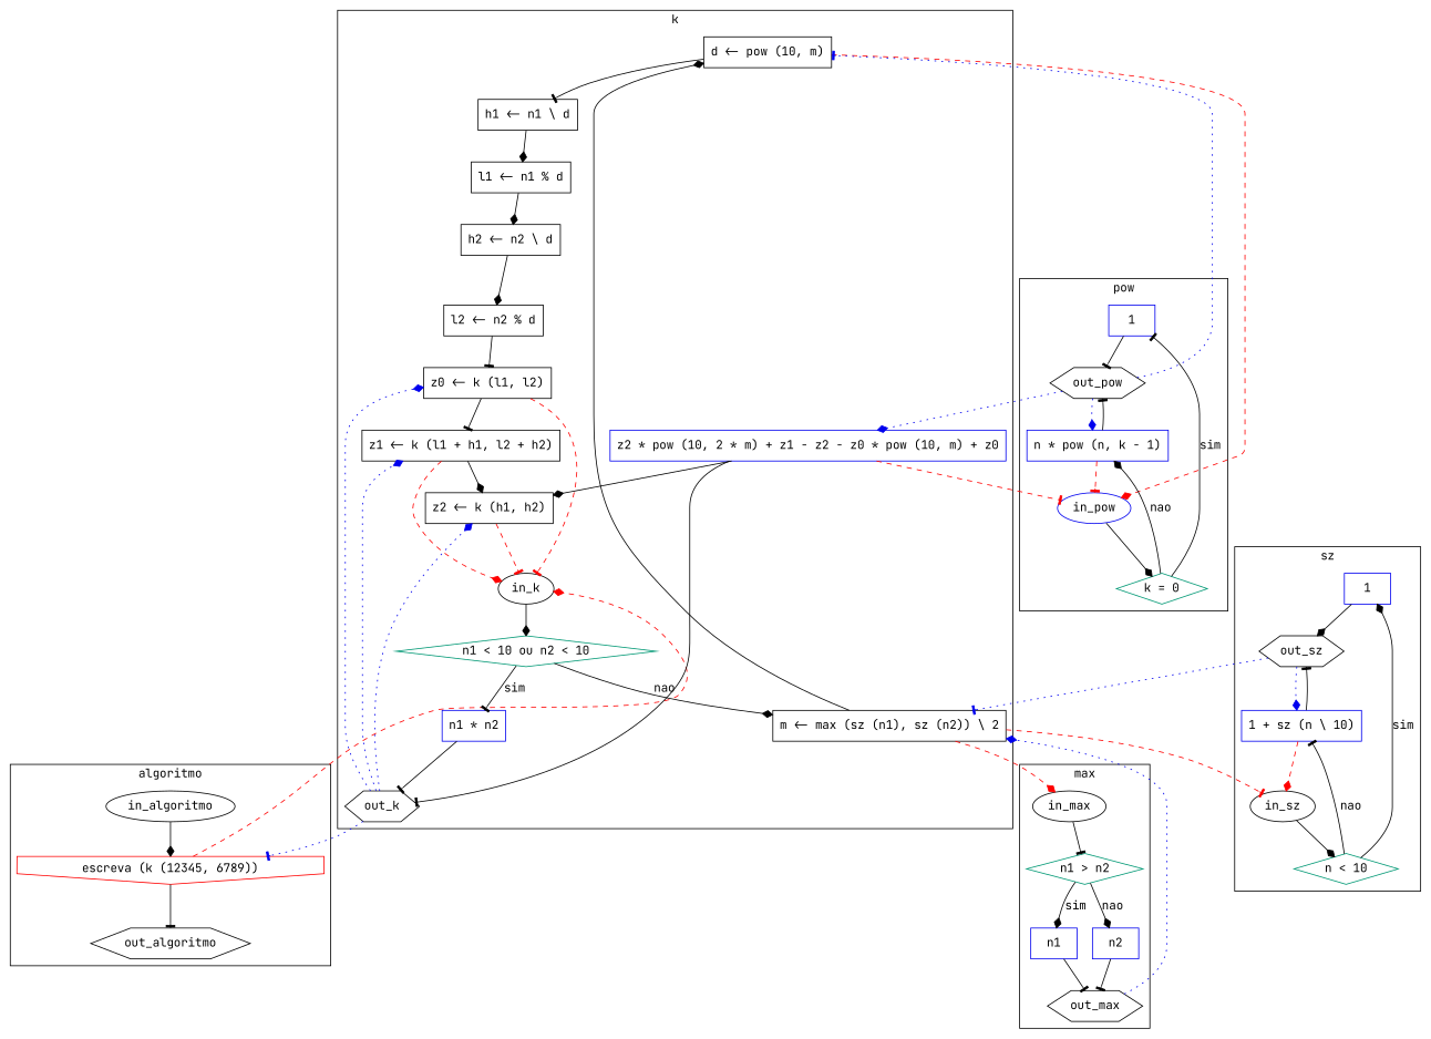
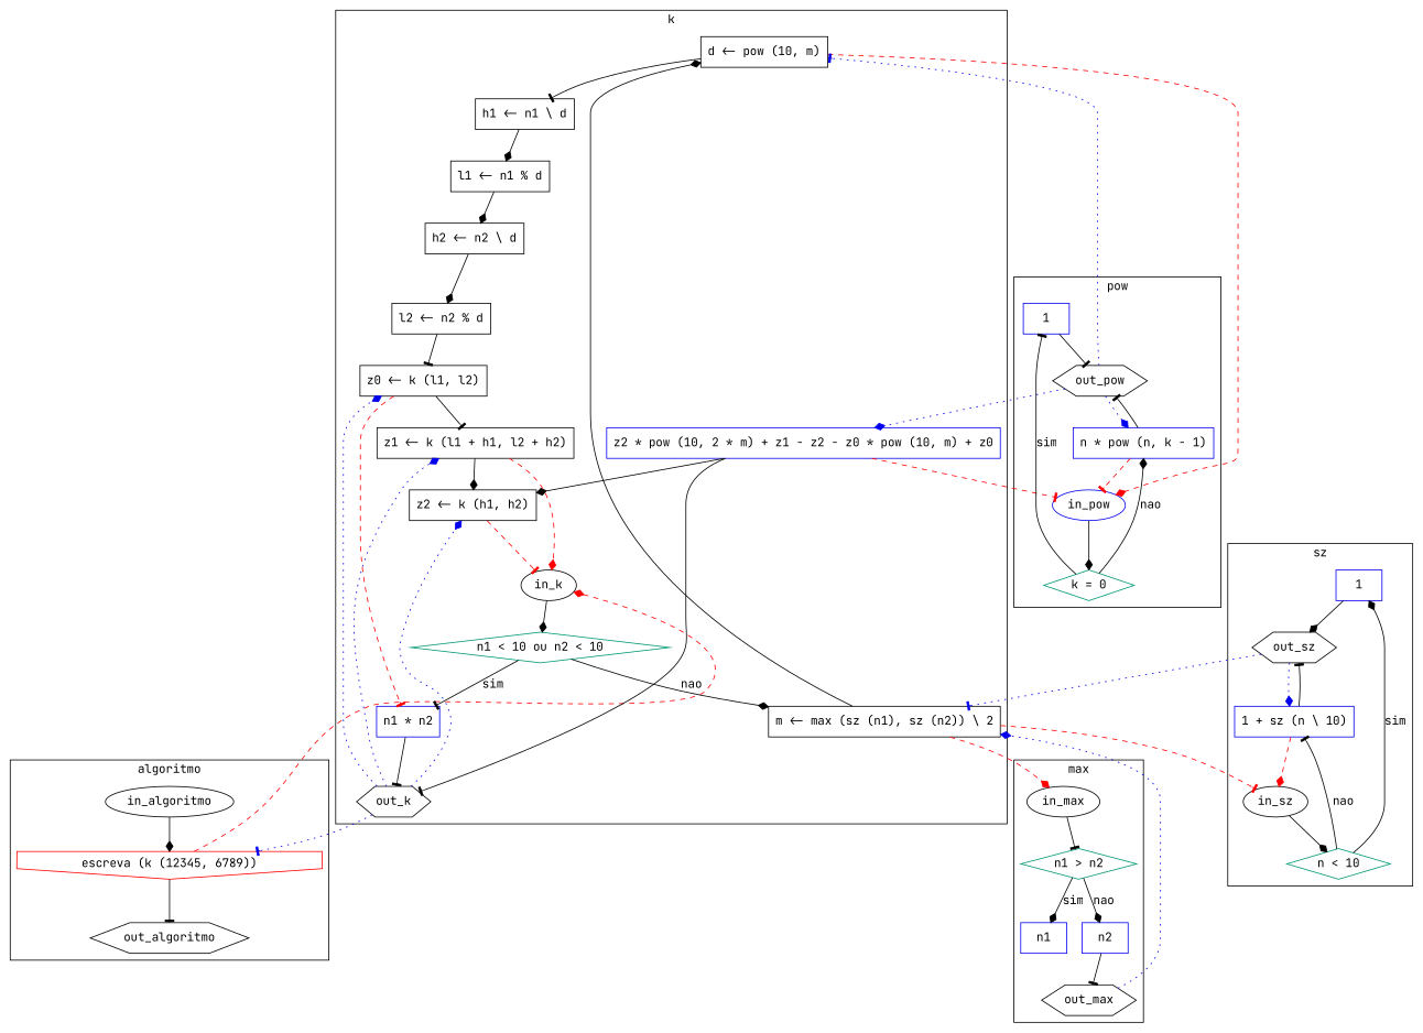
  digraph {
    fontname="JetBrains Mono"
    node [fontname="JetBrains Mono" shape=box]
    edge [arrowhead=diamond fontname="JetBrains Mono"]
    n1 [color="#FF0000" label="escreva (k (12345, 6789))" shape=invhouse]
    n2 [label=out_algoritmo shape=hexagon]
    n3 [label=in_algoritmo shape=ellipse]
    n4 [label="d <- pow (10, m)"]
    n5 [label="h1 <- n1 \\ d"]
    n6 [label="h2 <- n2 \\ d"]
    n7 [label="l1 <- n1 % d"]
    n8 [label="l2 <- n2 % d"]
    n9 [label="m <- max (sz (n1), sz (n2)) \\ 2"]
    n10 [label="z0 <- k (l1, l2)"]
    n11 [label="z1 <- k (l1 + h1, l2 + h2)"]
    n12 [label="z2 <- k (h1, h2)"]
    n13 [color="#0000EE" label="z2 * pow (10, 2 * m) + z1 - z2 - z0 * pow (10, m) + z0"]
    n14 [color="#0000EE" label="n1 * n2"]
    n15 [color="#009874" label="n1 < 10 ou n2 < 10" shape=diamond]
    n16 [label=out_k shape=hexagon]
    n17 [label=in_k shape=ellipse]
    n18 [color="#0000EE" label=n1]
    n19 [color="#0000EE" label=n2]
    n20 [color="#009874" label="n1 > n2" shape=diamond]
    n21 [label=out_max shape=hexagon]
    n22 [label=in_max shape=ellipse]
    n23 [color="#0000EE" label=1]
    n24 [color="#0000EE" label="n * pow (n, k - 1)"]
    n25 [color="#009874" label="k = 0" shape=diamond]
    n26 [label=out_pow shape=hexagon]
    n27 [color="#0000EE" label=in_pow shape=ellipse]
    n28 [color="#0000EE" label=1]
    n29 [color="#0000EE" label="1 + sz (n \\ 10)"]
    n30 [color="#009874" label="n < 10" shape=diamond]
    n31 [label=out_sz shape=hexagon]
    n32 [label=in_sz shape=ellipse]
    subgraph cluster_1 {
      label=algoritmo
      style=solid
      n1
      n2
      n3
    }
    subgraph cluster_2 {
      label=k
      style=solid
      n4
      n5
      n6
      n7
      n8
      n9
      n10
      n11
      n12
      n13
      n14
      n15
      n16
      n17
    }
    subgraph cluster_3 {
      label=max
      style=solid
      n18
      n19
      n20
      n21
      n22
    }
    subgraph cluster_4 {
      label=pow
      style=solid
      n23
      n24
      n25
      n26
      n27
    }
    subgraph cluster_5 {
      label=sz
      style=solid
      n28
      n29
      n30
      n31
      n32
    }
    n1 -> n2 [arrowhead=tee]
    n1 -> n17 [color="#FF0000" style=dashed]
    n3 -> n1
    n4 -> n5 [arrowhead=tee]
    n4 -> n27 [color="#FF0000" style=dashed]
    n5 -> n7
    n6 -> n8
    n7 -> n6
    n8 -> n10 [arrowhead=tee]
    n9 -> n4
    n9 -> n22 [color="#FF0000" style=dashed]
    n9 -> n32 [arrowhead=tee color="#FF0000" style=dashed]
    n10 -> n11 [arrowhead=tee]
-   n10 -> n17 [arrowhead=tee color="#FF0000" style=dashed]
+   n10 -> n14 [arrowhead=tee color="#FF0000" style=dashed]
    n11 -> n12
    n11 -> n17 [color="#FF0000" style=dashed]
    n12 -> n17 [arrowhead=tee color="#FF0000" style=dashed]
    n13 -> n12
    n13 -> n16 [arrowhead=tee]
    n13 -> n27 [arrowhead=tee color="#FF0000" style=dashed]
    n14 -> n16 [arrowhead=tee]
    n15 -> n9 [label=nao]
    n15 -> n14 [arrowhead=tee label=sim]
    n16 -> n1 [arrowhead=tee color="#0000EE" style=dotted]
    n16 -> n10 [color="#0000EE" style=dotted]
    n16 -> n11 [color="#0000EE" style=dotted]
    n16 -> n12 [color="#0000EE" style=dotted]
    n17 -> n15
-   n18 -> n21 [arrowhead=tee]
    n19 -> n21 [arrowhead=tee]
    n20 -> n18 [label=sim]
    n20 -> n19 [label=nao]
    n21 -> n9 [color="#0000EE" style=dotted]
    n22 -> n20 [arrowhead=tee]
    n23 -> n26 [arrowhead=tee]
    n24 -> n26 [arrowhead=tee]
    n24 -> n27 [arrowhead=tee color="#FF0000" style=dashed]
    n25 -> n23 [arrowhead=tee label=sim]
    n25 -> n24 [label=nao]
    n26 -> n4 [arrowhead=tee color="#0000EE" style=dotted]
    n26 -> n13 [color="#0000EE" style=dotted]
    n26 -> n24 [color="#0000EE" style=dotted]
    n27 -> n25
    n28 -> n31
    n29 -> n31 [arrowhead=tee]
    n29 -> n32 [color="#FF0000" style=dashed]
    n30 -> n28 [label=sim]
    n30 -> n29 [arrowhead=tee label=nao]
    n31 -> n9 [arrowhead=tee color="#0000EE" style=dotted]
    n31 -> n29 [color="#0000EE" style=dotted]
    n32 -> n30
  }
